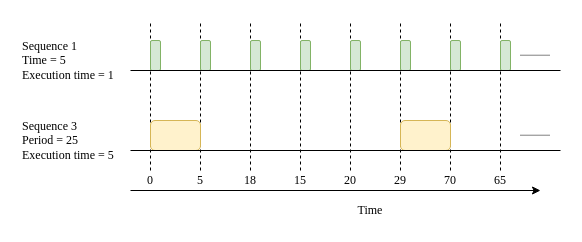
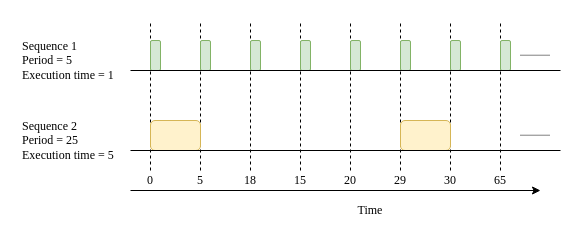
  <mxCell id="0" />
  <mxCell id="1" parent="0" />
  <mxCell id="2" value="" style="endArrow=none;dashed=1;html=1;rounded=0;" edge="1" parent="1"><mxGeometry width="50" height="50" relative="1" as="geometry"><mxPoint x="150" y="170" as="sourcePoint" /><mxPoint x="150" y="20" as="targetPoint" /></mxGeometry></mxCell>
  <mxCell id="3" value="" style="endArrow=none;dashed=1;html=1;rounded=0;" edge="1" parent="1"><mxGeometry width="50" height="50" relative="1" as="geometry"><mxPoint x="200" y="170" as="sourcePoint" /><mxPoint x="200" y="20" as="targetPoint" /></mxGeometry></mxCell>
  <mxCell id="4" value="" style="endArrow=none;dashed=1;html=1;rounded=0;" edge="1" parent="1"><mxGeometry width="50" height="50" relative="1" as="geometry"><mxPoint x="250" y="170" as="sourcePoint" /><mxPoint x="250" y="20" as="targetPoint" /></mxGeometry></mxCell>
  <mxCell id="5" value="" style="endArrow=none;dashed=1;html=1;rounded=0;" edge="1" parent="1"><mxGeometry width="50" height="50" relative="1" as="geometry"><mxPoint x="300" y="170" as="sourcePoint" /><mxPoint x="300" y="20" as="targetPoint" /></mxGeometry></mxCell>
  <mxCell id="6" value="" style="endArrow=none;dashed=1;html=1;rounded=0;" edge="1" parent="1"><mxGeometry width="50" height="50" relative="1" as="geometry"><mxPoint x="350" y="170" as="sourcePoint" /><mxPoint x="350" y="20" as="targetPoint" /></mxGeometry></mxCell>
  <mxCell id="7" value="" style="endArrow=none;dashed=1;html=1;rounded=0;" edge="1" parent="1"><mxGeometry width="50" height="50" relative="1" as="geometry"><mxPoint x="400" y="170" as="sourcePoint" /><mxPoint x="400" y="20" as="targetPoint" /></mxGeometry></mxCell>
  <mxCell id="8" value="" style="endArrow=none;dashed=1;html=1;rounded=0;" edge="1" parent="1"><mxGeometry width="50" height="50" relative="1" as="geometry"><mxPoint x="450" y="170" as="sourcePoint" /><mxPoint x="450" y="20" as="targetPoint" /></mxGeometry></mxCell>
  <mxCell id="9" value="" style="endArrow=none;dashed=1;html=1;rounded=0;" edge="1" parent="1"><mxGeometry width="50" height="50" relative="1" as="geometry"><mxPoint x="500" y="170" as="sourcePoint" /><mxPoint x="500" y="20" as="targetPoint" /></mxGeometry></mxCell>
  <mxCell id="10" value="" style="rounded=1;whiteSpace=wrap;html=1;fillColor=#d5e8d4;strokeColor=#82b366;" vertex="1" parent="1"><mxGeometry x="150" y="40" width="10" height="30" as="geometry" /></mxCell>
  <mxCell id="11" value="" style="rounded=1;whiteSpace=wrap;html=1;fillColor=#d5e8d4;strokeColor=#82b366;" vertex="1" parent="1"><mxGeometry x="200" y="40" width="10" height="30" as="geometry" /></mxCell>
  <mxCell id="12" value="" style="rounded=1;whiteSpace=wrap;html=1;fillColor=#d5e8d4;strokeColor=#82b366;" vertex="1" parent="1"><mxGeometry x="250" y="40" width="10" height="30" as="geometry" /></mxCell>
  <mxCell id="13" value="" style="rounded=1;whiteSpace=wrap;html=1;fillColor=#d5e8d4;strokeColor=#82b366;" vertex="1" parent="1"><mxGeometry x="300" y="40" width="10" height="30" as="geometry" /></mxCell>
  <mxCell id="14" value="" style="rounded=1;whiteSpace=wrap;html=1;fillColor=#d5e8d4;strokeColor=#82b366;" vertex="1" parent="1"><mxGeometry x="350" y="40" width="10" height="30" as="geometry" /></mxCell>
  <mxCell id="15" value="" style="rounded=1;whiteSpace=wrap;html=1;fillColor=#d5e8d4;strokeColor=#82b366;" vertex="1" parent="1"><mxGeometry x="400" y="40" width="10" height="30" as="geometry" /></mxCell>
  <mxCell id="16" value="" style="rounded=1;whiteSpace=wrap;html=1;fillColor=#d5e8d4;strokeColor=#82b366;" vertex="1" parent="1"><mxGeometry x="450" y="40" width="10" height="30" as="geometry" /></mxCell>
  <mxCell id="17" value="" style="rounded=1;whiteSpace=wrap;html=1;fillColor=#d5e8d4;strokeColor=#82b366;" vertex="1" parent="1"><mxGeometry x="500" y="40" width="10" height="30" as="geometry" /></mxCell>
  <mxCell id="18" value="" style="rounded=1;whiteSpace=wrap;html=1;fillColor=#fff2cc;strokeColor=#d6b656;" vertex="1" parent="1"><mxGeometry x="150" y="120" width="50" height="30" as="geometry" /></mxCell>
  <mxCell id="19" value="" style="rounded=1;whiteSpace=wrap;html=1;fillColor=#fff2cc;strokeColor=#d6b656;" vertex="1" parent="1"><mxGeometry x="400" y="120" width="50" height="30" as="geometry" /></mxCell>
  <mxCell id="20" value="" style="endArrow=none;html=1;rounded=0;" edge="1" parent="1"><mxGeometry width="50" height="50" relative="1" as="geometry"><mxPoint x="130" y="70" as="sourcePoint" /><mxPoint x="560" y="70" as="targetPoint" /></mxGeometry></mxCell>
  <mxCell id="21" value="" style="endArrow=none;html=1;rounded=0;" edge="1" parent="1"><mxGeometry width="50" height="50" relative="1" as="geometry"><mxPoint x="130" y="150" as="sourcePoint" /><mxPoint x="560" y="150" as="targetPoint" /></mxGeometry></mxCell>
  <mxCell id="22" value="" style="endArrow=classic;html=1;rounded=0;" edge="1" parent="1"><mxGeometry width="50" height="50" relative="1" as="geometry"><mxPoint x="130" y="190" as="sourcePoint" /><mxPoint x="540" y="190" as="targetPoint" /></mxGeometry></mxCell>
  <mxCell id="23" value="&lt;font face=&quot;Times New Roman&quot;&gt;0&lt;/font&gt;" style="text;html=1;strokeColor=none;fillColor=none;align=center;verticalAlign=middle;whiteSpace=wrap;rounded=0;" vertex="1" parent="1"><mxGeometry x="140" y="170" width="20" height="20" as="geometry" /></mxCell>
  <mxCell id="24" value="&lt;font face=&quot;Times New Roman&quot;&gt;5&lt;/font&gt;" style="text;html=1;strokeColor=none;fillColor=none;align=center;verticalAlign=middle;whiteSpace=wrap;rounded=0;" vertex="1" parent="1"><mxGeometry x="190" y="170" width="20" height="20" as="geometry" /></mxCell>
  <mxCell id="25" value="&lt;font face=&quot;Times New Roman&quot;&gt;18&lt;/font&gt;" style="text;html=1;strokeColor=none;fillColor=none;align=center;verticalAlign=middle;whiteSpace=wrap;rounded=0;" vertex="1" parent="1"><mxGeometry x="240" y="170" width="20" height="20" as="geometry" /></mxCell>
  <mxCell id="26" value="&lt;font face=&quot;Times New Roman&quot;&gt;15&lt;/font&gt;" style="text;html=1;strokeColor=none;fillColor=none;align=center;verticalAlign=middle;whiteSpace=wrap;rounded=0;" vertex="1" parent="1"><mxGeometry x="290" y="170" width="20" height="20" as="geometry" /></mxCell>
  <mxCell id="27" value="&lt;font face=&quot;Times New Roman&quot;&gt;20&lt;/font&gt;" style="text;html=1;strokeColor=none;fillColor=none;align=center;verticalAlign=middle;whiteSpace=wrap;rounded=0;" vertex="1" parent="1"><mxGeometry x="340" y="170" width="20" height="20" as="geometry" /></mxCell>
  <mxCell id="28" value="&lt;font face=&quot;Times New Roman&quot;&gt;29&lt;/font&gt;" style="text;html=1;strokeColor=none;fillColor=none;align=center;verticalAlign=middle;whiteSpace=wrap;rounded=0;" vertex="1" parent="1"><mxGeometry x="390" y="170" width="20" height="20" as="geometry" /></mxCell>
- <mxCell id="29" value="&lt;font face=&quot;Times New Roman&quot;&gt;70&lt;/font&gt;" style="text;html=1;strokeColor=none;fillColor=none;align=center;verticalAlign=middle;whiteSpace=wrap;rounded=0;" vertex="1" parent="1"><mxGeometry x="440" y="170" width="20" height="20" as="geometry" /></mxCell>
+ <mxCell id="29" value="&lt;font face=&quot;Times New Roman&quot;&gt;30&lt;/font&gt;" style="text;html=1;strokeColor=none;fillColor=none;align=center;verticalAlign=middle;whiteSpace=wrap;rounded=0;" vertex="1" parent="1"><mxGeometry x="440" y="170" width="20" height="20" as="geometry" /></mxCell>
  <mxCell id="30" value="&lt;font face=&quot;Times New Roman&quot;&gt;65&lt;/font&gt;" style="text;html=1;strokeColor=none;fillColor=none;align=center;verticalAlign=middle;whiteSpace=wrap;rounded=0;" vertex="1" parent="1"><mxGeometry x="490" y="170" width="20" height="20" as="geometry" /></mxCell>
  <mxCell id="31" value="&lt;font face=&quot;Times New Roman&quot;&gt;Time&lt;/font&gt;" style="text;html=1;strokeColor=none;fillColor=none;align=center;verticalAlign=middle;whiteSpace=wrap;rounded=0;" vertex="1" parent="1"><mxGeometry x="360" y="200" width="20" height="20" as="geometry" /></mxCell>
- <mxCell id="32" value="&lt;font face=&quot;Times New Roman&quot;&gt;Sequence 1&lt;br&gt;Time = 5&lt;br&gt;Execution time = 1&lt;/font&gt;" style="text;html=1;strokeColor=none;fillColor=none;align=left;verticalAlign=middle;whiteSpace=wrap;rounded=0;" vertex="1" parent="1"><mxGeometry x="20" y="40" width="110" height="40" as="geometry" /></mxCell>
- <mxCell id="33" value="&lt;font face=&quot;Times New Roman&quot;&gt;Sequence 3&lt;br&gt;Period = 25&lt;br&gt;Execution time = 5&lt;/font&gt;" style="text;html=1;strokeColor=none;fillColor=none;align=left;verticalAlign=middle;whiteSpace=wrap;rounded=0;" vertex="1" parent="1"><mxGeometry x="20" y="120" width="110" height="40" as="geometry" /></mxCell>
+ <mxCell id="32" value="&lt;font face=&quot;Times New Roman&quot;&gt;Sequence 1&lt;br&gt;Period = 5&lt;br&gt;Execution time = 1&lt;/font&gt;" style="text;html=1;strokeColor=none;fillColor=none;align=left;verticalAlign=middle;whiteSpace=wrap;rounded=0;" vertex="1" parent="1"><mxGeometry x="20" y="40" width="110" height="40" as="geometry" /></mxCell>
+ <mxCell id="33" value="&lt;font face=&quot;Times New Roman&quot;&gt;Sequence 2&lt;br&gt;Period = 25&lt;br&gt;Execution time = 5&lt;/font&gt;" style="text;html=1;strokeColor=none;fillColor=none;align=left;verticalAlign=middle;whiteSpace=wrap;rounded=0;" vertex="1" parent="1"><mxGeometry x="20" y="120" width="110" height="40" as="geometry" /></mxCell>
  <mxCell id="34" value="" style="endArrow=none;dashed=1;html=1;rounded=0;dashPattern=1 1;" edge="1" parent="1"><mxGeometry width="50" height="50" relative="1" as="geometry"><mxPoint x="520" y="54.71" as="sourcePoint" /><mxPoint x="550" y="54.71" as="targetPoint" /></mxGeometry></mxCell>
  <mxCell id="35" value="" style="endArrow=none;dashed=1;html=1;rounded=0;dashPattern=1 1;" edge="1" parent="1"><mxGeometry width="50" height="50" relative="1" as="geometry"><mxPoint x="520" y="134.71" as="sourcePoint" /><mxPoint x="550" y="134.71" as="targetPoint" /></mxGeometry></mxCell>
